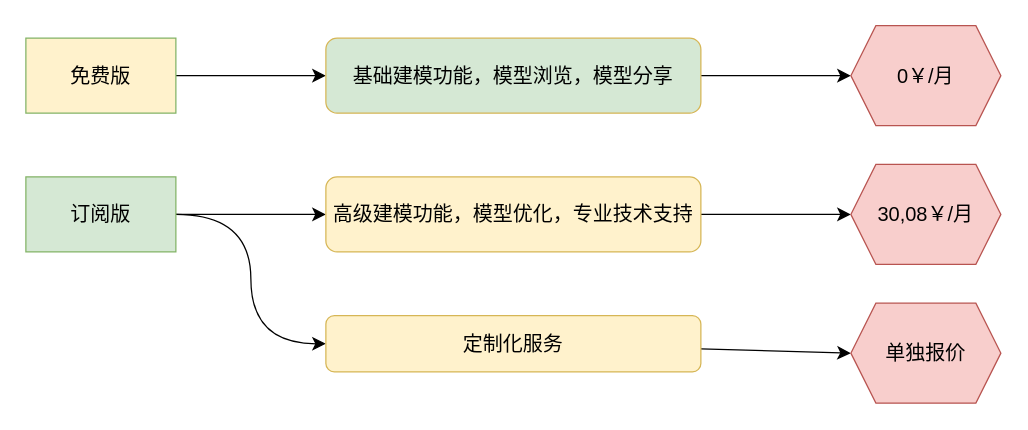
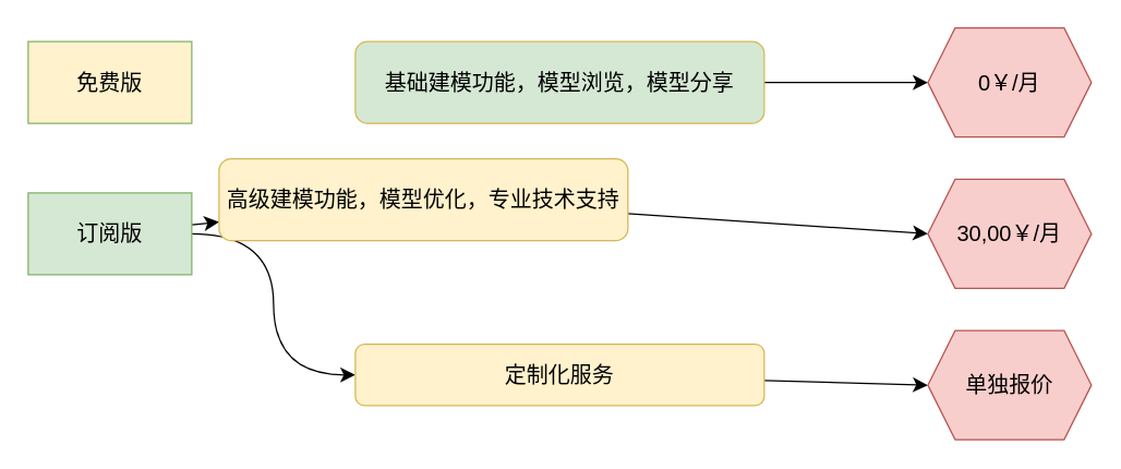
  <mxCell id="0" />
  <mxCell id="1" parent="0" />
- <mxCell id="2" style="edgeStyle=none;curved=1;rounded=0;orthogonalLoop=1;jettySize=auto;html=1;fontSize=16;startSize=8;endSize=8;" edge="1" parent="1" source="3" target="8"><mxGeometry relative="1" as="geometry" /></mxCell>
  <mxCell id="3" value="免费版" style="rounded=0;whiteSpace=wrap;html=1;fontSize=16;fillColor=#fff2cc;strokeColor=#82b366;" vertex="1" parent="1"><mxGeometry x="20" y="30" width="120" height="60" as="geometry" /></mxCell>
  <mxCell id="4" style="edgeStyle=none;curved=1;rounded=0;orthogonalLoop=1;jettySize=auto;html=1;fontSize=16;startSize=8;endSize=8;" edge="1" parent="1" source="6" target="10"><mxGeometry relative="1" as="geometry" /></mxCell>
  <mxCell id="5" style="edgeStyle=orthogonalEdgeStyle;rounded=0;orthogonalLoop=1;jettySize=auto;html=1;exitX=1;exitY=0.5;exitDx=0;exitDy=0;entryX=0;entryY=0.5;entryDx=0;entryDy=0;fontSize=16;startSize=8;endSize=8;curved=1;" edge="1" parent="1" source="6" target="12"><mxGeometry relative="1" as="geometry" /></mxCell>
  <mxCell id="6" value="订阅版" style="rounded=0;whiteSpace=wrap;html=1;fontSize=16;fillColor=#d5e8d4;strokeColor=#82b366;" vertex="1" parent="1"><mxGeometry x="20" y="141" width="120" height="60" as="geometry" /></mxCell>
  <mxCell id="7" style="edgeStyle=none;curved=1;rounded=0;orthogonalLoop=1;jettySize=auto;html=1;entryX=0;entryY=0.5;entryDx=0;entryDy=0;fontSize=16;startSize=8;endSize=8;" edge="1" parent="1" source="8"><mxGeometry relative="1" as="geometry"><mxPoint x="680" y="60" as="targetPoint" /></mxGeometry></mxCell>
  <mxCell id="8" value="&lt;p&gt;基础建模功能，模型浏览，模型分享&lt;/p&gt;" style="rounded=1;whiteSpace=wrap;html=1;fontSize=16;fillColor=#d5e8d4;strokeColor=#d6b656;" vertex="1" parent="1"><mxGeometry x="260" y="30" width="300" height="60" as="geometry" /></mxCell>
  <mxCell id="9" style="edgeStyle=none;curved=1;rounded=0;orthogonalLoop=1;jettySize=auto;html=1;entryX=0;entryY=0.5;entryDx=0;entryDy=0;fontSize=16;startSize=8;endSize=8;" edge="1" parent="1" source="10"><mxGeometry relative="1" as="geometry"><mxPoint x="680" y="171" as="targetPoint" /></mxGeometry></mxCell>
- <mxCell id="10" value="高级建模功能，模型优化，专业技术支持" style="rounded=1;whiteSpace=wrap;html=1;fontSize=16;fillColor=#fff2cc;strokeColor=#d6b656;" vertex="1" parent="1"><mxGeometry x="260" y="141" width="300" height="60" as="geometry" /></mxCell>
+ <mxCell id="10" value="高级建模功能，模型优化，专业技术支持" style="rounded=1;whiteSpace=wrap;html=1;fontSize=16;fillColor=#fff2cc;strokeColor=#d6b656;" vertex="1" parent="1"><mxGeometry x="160" y="116" width="300" height="60" as="geometry" /></mxCell>
  <mxCell id="11" style="edgeStyle=none;curved=1;rounded=0;orthogonalLoop=1;jettySize=auto;html=1;entryX=0;entryY=0.5;entryDx=0;entryDy=0;fontSize=16;startSize=8;endSize=8;" edge="1" parent="1" source="12"><mxGeometry relative="1" as="geometry"><mxPoint x="680" y="282" as="targetPoint" /></mxGeometry></mxCell>
  <mxCell id="12" value="定制化服务" style="rounded=1;whiteSpace=wrap;html=1;fontSize=16;fillColor=#fff2cc;strokeColor=#d6b656;" vertex="1" parent="1"><mxGeometry x="260" y="252" width="300" height="45" as="geometry" /></mxCell>
  <mxCell id="13" value="0￥/月" style="shape=hexagon;perimeter=hexagonPerimeter2;whiteSpace=wrap;html=1;fixedSize=1;fontSize=16;fillColor=#f8cecc;strokeColor=#b85450;" vertex="1" parent="1"><mxGeometry x="680" y="20" width="120" height="80" as="geometry" /></mxCell>
- <mxCell id="14" value="30,08￥/月" style="shape=hexagon;perimeter=hexagonPerimeter2;whiteSpace=wrap;html=1;fixedSize=1;fontSize=16;fillColor=#f8cecc;strokeColor=#b85450;" vertex="1" parent="1"><mxGeometry x="680" y="131" width="120" height="80" as="geometry" /></mxCell>
+ <mxCell id="14" value="30,00￥/月" style="shape=hexagon;perimeter=hexagonPerimeter2;whiteSpace=wrap;html=1;fixedSize=1;fontSize=16;fillColor=#f8cecc;strokeColor=#b85450;" vertex="1" parent="1"><mxGeometry x="680" y="131" width="120" height="80" as="geometry" /></mxCell>
  <mxCell id="15" value="单独报价" style="shape=hexagon;perimeter=hexagonPerimeter2;whiteSpace=wrap;html=1;fixedSize=1;fontSize=16;fillColor=#f8cecc;strokeColor=#b85450;" vertex="1" parent="1"><mxGeometry x="680" y="242" width="120" height="80" as="geometry" /></mxCell>
